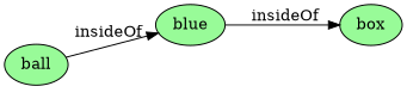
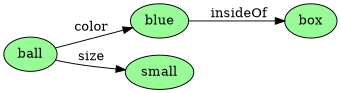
  digraph {
    rankdir=LR
    node [fillcolor=palegreen style=filled]
    ball
    blue
+   small
    box
-   ball -> blue [label=insideOf]
+   ball -> blue [label=color]
+   ball -> small [label=size]
    blue -> box [label=insideOf]
  }
